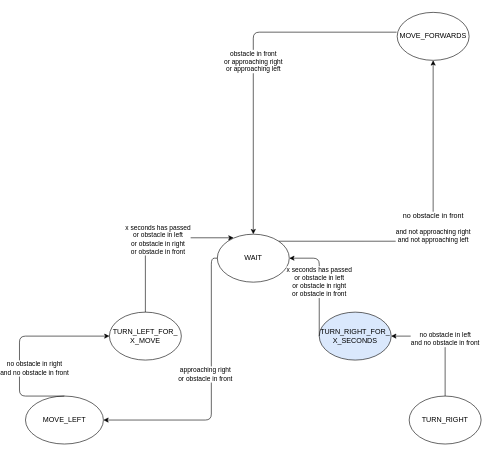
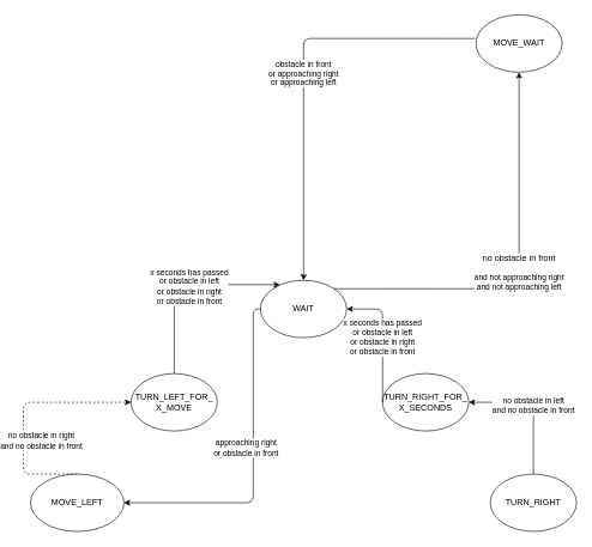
  <mxCell id="0" />
  <mxCell id="1" parent="0" />
  <mxCell id="2" value="WAIT" style="ellipse;whiteSpace=wrap;html=1;" parent="1" vertex="1"><mxGeometry x="350" y="390" width="120" height="80" as="geometry" /></mxCell>
- <mxCell id="3" value="&lt;div&gt;MOVE_FORWARDS&lt;/div&gt;" style="ellipse;whiteSpace=wrap;html=1;" parent="1" vertex="1"><mxGeometry x="650" y="20" width="120" height="80" as="geometry" /></mxCell>
+ <mxCell id="3" value="&lt;div&gt;MOVE_WAIT&lt;/div&gt;" style="ellipse;whiteSpace=wrap;html=1;" parent="1" vertex="1"><mxGeometry x="650" y="20" width="120" height="80" as="geometry" /></mxCell>
  <mxCell id="4" value="&lt;div&gt;MOVE_LEFT&lt;/div&gt;" style="ellipse;whiteSpace=wrap;html=1;" parent="1" vertex="1"><mxGeometry x="30" y="660" width="130" height="80" as="geometry" /></mxCell>
  <mxCell id="5" value="&lt;div&gt;TURN_RIGHT&lt;/div&gt;" style="ellipse;whiteSpace=wrap;html=1;" parent="1" vertex="1"><mxGeometry x="670" y="660" width="120" height="80" as="geometry" /></mxCell>
  <mxCell id="6" value="&lt;div&gt;&lt;font style=&quot;font-size: 12px&quot;&gt;no obstacle in front&lt;/font&gt;&lt;/div&gt;&lt;div&gt;&lt;br&gt;&lt;/div&gt;&lt;div&gt;and not approaching right&lt;/div&gt;&lt;div&gt;and not approaching left&lt;br&gt;&lt;/div&gt;" style="edgeStyle=segmentEdgeStyle;endArrow=classic;html=1;exitX=1;exitY=0;exitDx=0;exitDy=0;" parent="1" source="2" target="3" edge="1"><mxGeometry width="50" height="50" relative="1" as="geometry"><mxPoint x="390" y="460" as="sourcePoint" /><mxPoint x="440" y="410" as="targetPoint" /><Array as="points"><mxPoint x="710" y="402" /></Array></mxGeometry></mxCell>
  <mxCell id="7" value="&lt;div&gt;obstacle in front&lt;/div&gt;&lt;div&gt;or approaching right&lt;/div&gt;&lt;div&gt;or approaching left&lt;br&gt;&lt;/div&gt;" style="edgeStyle=elbowEdgeStyle;elbow=vertical;endArrow=classic;html=1;exitX=-0.008;exitY=0.413;exitDx=0;exitDy=0;exitPerimeter=0;entryX=0.5;entryY=0;entryDx=0;entryDy=0;" parent="1" source="3" target="2" edge="1"><mxGeometry width="50" height="50" relative="1" as="geometry"><mxPoint x="420" y="320" as="sourcePoint" /><mxPoint x="440" y="410" as="targetPoint" /><Array as="points"><mxPoint x="430" y="53" /><mxPoint x="460" y="170" /></Array></mxGeometry></mxCell>
  <mxCell id="8" value="&lt;div&gt;approaching right&lt;/div&gt;&lt;div&gt;or obstacle in front&lt;br&gt;&lt;/div&gt;" style="edgeStyle=elbowEdgeStyle;elbow=horizontal;endArrow=classic;html=1;exitX=0;exitY=0.5;exitDx=0;exitDy=0;entryX=1;entryY=0.5;entryDx=0;entryDy=0;" parent="1" source="2" target="4" edge="1"><mxGeometry x="-0.111" y="-10" width="50" height="50" relative="1" as="geometry"><mxPoint x="390" y="460" as="sourcePoint" /><mxPoint x="440" y="410" as="targetPoint" /><Array as="points"><mxPoint x="340" y="560" /></Array><mxPoint as="offset" /></mxGeometry></mxCell>
- <mxCell id="9" value="" style="edgeStyle=elbowEdgeStyle;elbow=horizontal;endArrow=classic;html=1;entryX=0;entryY=0.5;entryDx=0;entryDy=0;exitX=0.5;exitY=0;exitDx=0;exitDy=0;" parent="1" source="4" target="12" edge="1"><mxGeometry width="50" height="50" relative="1" as="geometry"><mxPoint x="100" y="570" as="sourcePoint" /><mxPoint x="440" y="410" as="targetPoint" /><Array as="points"><mxPoint x="20" y="510" /><mxPoint x="100" y="490" /></Array></mxGeometry></mxCell>
+ <mxCell id="9" value="" style="edgeStyle=elbowEdgeStyle;elbow=horizontal;endArrow=classic;html=1;entryX=0;entryY=0.5;entryDx=0;entryDy=0;exitX=0.5;exitY=0;exitDx=0;exitDy=0;dashed=1;" parent="1" source="4" target="12" edge="1"><mxGeometry width="50" height="50" relative="1" as="geometry"><mxPoint x="100" y="570" as="sourcePoint" /><mxPoint x="440" y="410" as="targetPoint" /><Array as="points"><mxPoint x="20" y="510" /><mxPoint x="100" y="490" /></Array></mxGeometry></mxCell>
  <mxCell id="10" value="&lt;div&gt;no obstacle in right&lt;/div&gt;&lt;div&gt;and no obstacle in front&lt;br&gt;&lt;/div&gt;" style="edgeLabel;html=1;align=center;verticalAlign=middle;resizable=0;points=[];" parent="9" vertex="1" connectable="0"><mxGeometry x="-0.249" y="-24" relative="1" as="geometry"><mxPoint as="offset" /></mxGeometry></mxCell>
  <mxCell id="11" value="&lt;div&gt;no obstacle in left&lt;/div&gt;&lt;div&gt;and no obstacle in front&lt;br&gt;&lt;/div&gt;" style="edgeStyle=elbowEdgeStyle;elbow=horizontal;endArrow=classic;html=1;entryX=1;entryY=0.5;entryDx=0;entryDy=0;" parent="1" target="13" edge="1"><mxGeometry width="50" height="50" relative="1" as="geometry"><mxPoint x="730" y="660" as="sourcePoint" /><mxPoint x="440" y="410" as="targetPoint" /><Array as="points"><mxPoint x="730" y="590" /><mxPoint x="672" y="480" /></Array></mxGeometry></mxCell>
  <mxCell id="12" value="&lt;div&gt;TURN_LEFT_FOR_&lt;/div&gt;&lt;div&gt;X_MOVE&lt;/div&gt;" style="ellipse;whiteSpace=wrap;html=1;" vertex="1" parent="1"><mxGeometry x="170" y="520" width="120" height="80" as="geometry" /></mxCell>
- <mxCell id="13" value="&lt;div&gt;TURN_RIGHT_FOR_&lt;/div&gt;&lt;div&gt;X_SECONDS&lt;/div&gt;" style="ellipse;whiteSpace=wrap;html=1;fillColor=#dae8fc;" vertex="1" parent="1"><mxGeometry x="520" y="520" width="120" height="80" as="geometry" /></mxCell>
+ <mxCell id="13" value="&lt;div&gt;TURN_RIGHT_FOR_&lt;/div&gt;&lt;div&gt;X_SECONDS&lt;/div&gt;" style="ellipse;whiteSpace=wrap;html=1;" vertex="1" parent="1"><mxGeometry x="520" y="520" width="120" height="80" as="geometry" /></mxCell>
  <mxCell id="14" value="" style="edgeStyle=elbowEdgeStyle;elbow=vertical;endArrow=classic;html=1;exitX=0.5;exitY=0;exitDx=0;exitDy=0;entryX=0.225;entryY=0.075;entryDx=0;entryDy=0;entryPerimeter=0;" edge="1" parent="1" source="12" target="2"><mxGeometry width="50" height="50" relative="1" as="geometry"><mxPoint x="450" y="410" as="sourcePoint" /><mxPoint x="500" y="360" as="targetPoint" /><Array as="points"><mxPoint x="270" y="396" /></Array></mxGeometry></mxCell>
  <mxCell id="15" value="&lt;div&gt;x seconds has passed&lt;/div&gt;&lt;div&gt;or obstacle in left&lt;/div&gt;&lt;div&gt;or obstacle in right&lt;/div&gt;&lt;div&gt;or obstacle in front&lt;br&gt;&lt;/div&gt;" style="edgeLabel;html=1;align=center;verticalAlign=middle;resizable=0;points=[];" vertex="1" connectable="0" parent="14"><mxGeometry x="-0.1" y="-20" relative="1" as="geometry"><mxPoint as="offset" /></mxGeometry></mxCell>
  <mxCell id="16" value="&lt;div&gt;x seconds has passed&lt;/div&gt;&lt;div&gt;or obstacle in left&lt;/div&gt;&lt;div&gt;or obstacle in right&lt;/div&gt;&lt;div&gt;or obstacle in front&lt;br&gt;&lt;/div&gt;" style="edgeStyle=elbowEdgeStyle;elbow=vertical;endArrow=classic;html=1;exitX=0;exitY=0.5;exitDx=0;exitDy=0;entryX=1;entryY=0.5;entryDx=0;entryDy=0;" edge="1" parent="1" source="13" target="2"><mxGeometry width="50" height="50" relative="1" as="geometry"><mxPoint x="450" y="410" as="sourcePoint" /><mxPoint x="500" y="360" as="targetPoint" /><Array as="points"><mxPoint x="620" y="430" /></Array></mxGeometry></mxCell>
